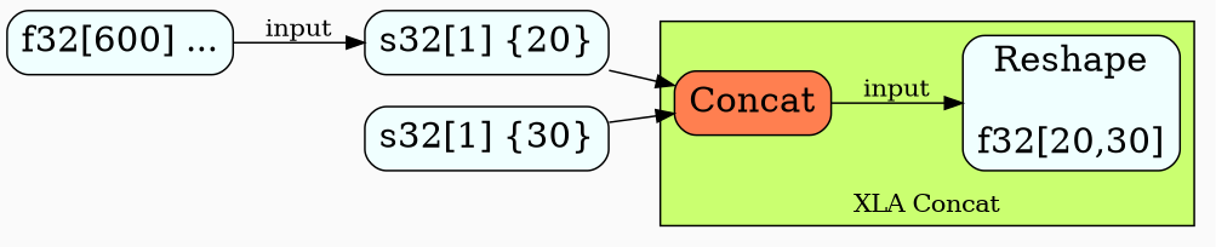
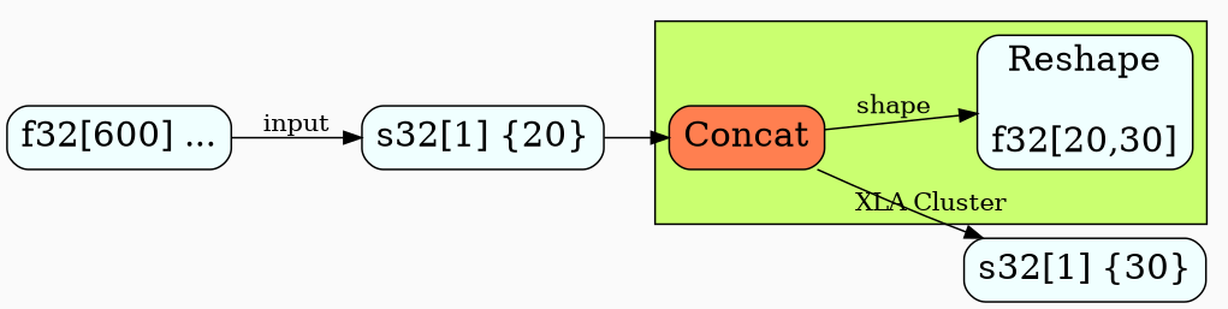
  digraph {
    bgcolor=gray98
    compound=true
    rankdir=LR
    node [fillcolor=azure fontsize=20 shape=box style="filled,rounded"]
    Concat [fillcolor=coral]
    n2 [label="Reshape\n\nf32[20,30]"]
    n3 [label="s32[1] {20}"]
    n4 [label="s32[1] {30}"]
    n5 [label="f32[600] ..."]
    subgraph cluster_1 {
      fillcolor=darkolivegreen1
-     label="XLA Concat"
+     label="XLA Cluster"
      labelloc=b
      style=filled
      Concat
      n2
    }
-   Concat -> n2 [label=input]
+   Concat -> n2 [label=shape]
    n3 -> Concat
-   n4 -> Concat
+   Concat -> n4
    n5 -> n3 [label=input]
  }
